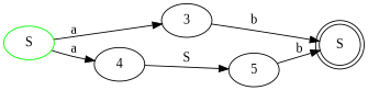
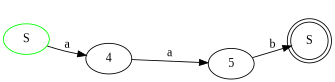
  digraph {
    fontname="Liberation Serif"
    rankdir=LR
    node [fontname="Liberation Serif"]
    edge [fontname="Liberation Serif"]
    n1 [color=green label=S]
-   3
    4
    n4 [label=S shape=doublecircle]
    5
-   n1 -> 3 [label=a]
    n1 -> 4 [label=a]
-   3 -> n4 [label=b]
-   4 -> 5 [label=S]
+   4 -> 5 [label=a]
    5 -> n4 [label=b]
  }
